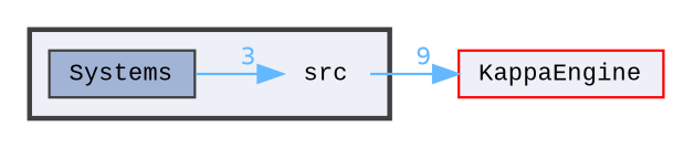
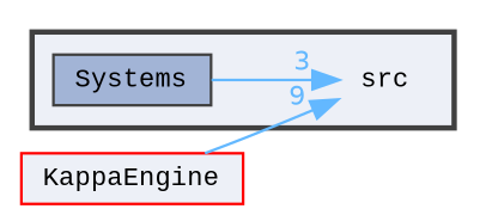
  digraph {
    compound=true
    fontname="Liberation Mono"
    rankdir=LR
    node [fontname="Liberation Mono" fontsize=10 shape=box style=filled]
    edge [color=steelblue1 fontcolor=steelblue1 fontname="Liberation Mono" fontsize=10 labeldistance=1.5 labelfontname=Helvetica labelfontsize=10]
    n1 [height=0.2 label=src shape=plaintext width=0.4 style=""]
    n2 [color=grey25 fillcolor="#a2b4d6" height=0.2 label=Systems width=0.4]
    n3 [color=red fillcolor="#edf0f7" height=0.2 label=KappaEngine width=0.4]
    subgraph cluster_1 {
      bgcolor="#edf0f7"
      fontsize=10
      pencolor=grey25
      style="filled,bold"
      n1
      n2
    }
-   n1 -> n3 [headlabel=9]
+   n3 -> n1 [headlabel=9]
    n2 -> n1 [headlabel=3]
  }
